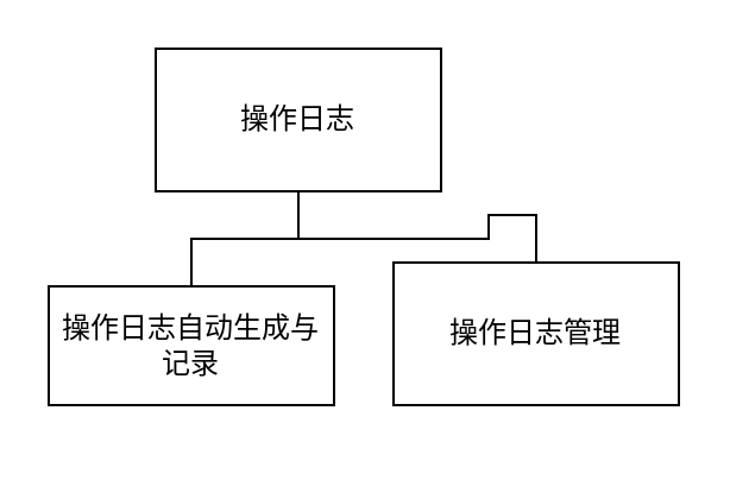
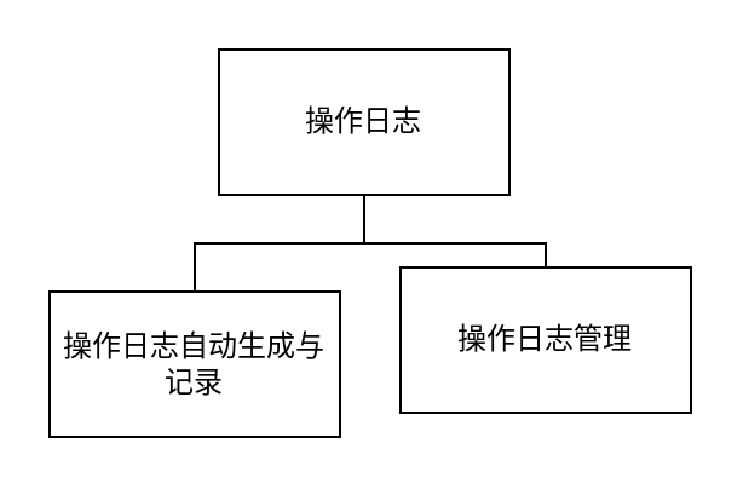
  <mxCell id="0" />
  <mxCell id="1" parent="0" />
  <mxCell id="2" style="edgeStyle=orthogonalEdgeStyle;rounded=0;orthogonalLoop=1;jettySize=auto;html=1;exitX=0.5;exitY=1;exitDx=0;exitDy=0;endArrow=none;endFill=0;" parent="1" source="4" target="5" edge="1"><mxGeometry relative="1" as="geometry" /></mxCell>
  <mxCell id="3" style="edgeStyle=orthogonalEdgeStyle;rounded=0;orthogonalLoop=1;jettySize=auto;html=1;exitX=0.5;exitY=1;exitDx=0;exitDy=0;entryX=0.5;entryY=0;entryDx=0;entryDy=0;endArrow=none;endFill=0;" parent="1" source="4" target="6" edge="1"><mxGeometry relative="1" as="geometry" /></mxCell>
- <mxCell id="4" value="操作日志" style="rounded=0;whiteSpace=wrap;html=1;" parent="1" vertex="1"><mxGeometry x="65" y="20" width="120" height="60" as="geometry" /></mxCell>
- <mxCell id="5" value="操作日志自动生成与记录" style="rounded=0;whiteSpace=wrap;html=1;" parent="1" vertex="1"><mxGeometry x="20" y="120" width="120" height="50" as="geometry" /></mxCell>
+ <mxCell id="4" value="操作日志" style="rounded=0;whiteSpace=wrap;html=1;" parent="1" vertex="1"><mxGeometry x="90" y="20" width="120" height="60" as="geometry" /></mxCell>
+ <mxCell id="5" value="操作日志自动生成与记录" style="rounded=0;whiteSpace=wrap;html=1;" parent="1" vertex="1"><mxGeometry x="20" y="120" width="120" height="60" as="geometry" /></mxCell>
  <mxCell id="6" value="操作日志管理" style="rounded=0;whiteSpace=wrap;html=1;" parent="1" vertex="1"><mxGeometry x="165" y="110" width="120" height="60" as="geometry" /></mxCell>
